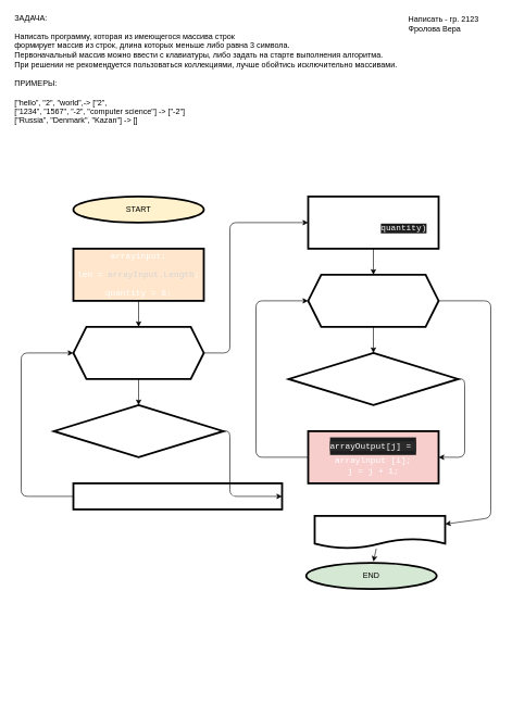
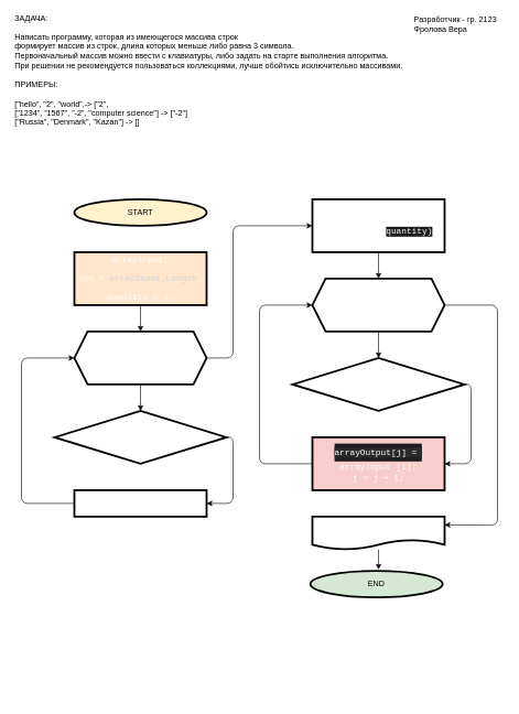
  <mxCell id="0" />
  <mxCell id="1" parent="0" />
  <mxCell id="2" value="START" style="ellipse;whiteSpace=wrap;html=1;strokeWidth=3;fillColor=#fff2cc;" parent="1" vertex="1"><mxGeometry x="112" y="301" width="200" height="40" as="geometry" /></mxCell>
  <mxCell id="3" value="" style="edgeStyle=none;html=1;fontSize=13;fontColor=#FFFFFF;" parent="1" source="4" target="10" edge="1"><mxGeometry relative="1" as="geometry" /></mxCell>
  <mxCell id="4" value="&lt;div style=&quot;font-family: &amp;#34;consolas&amp;#34; , &amp;#34;courier new&amp;#34; , monospace ; line-height: 27px ; font-size: 13px&quot;&gt;&lt;font style=&quot;font-size: 13px&quot; color=&quot;#ffffff&quot;&gt;arrayinput;&lt;/font&gt;&lt;/div&gt;&lt;div style=&quot;line-height: 27px ; font-size: 13px&quot;&gt;&lt;font color=&quot;#ffffff&quot; style=&quot;font-size: 13px&quot;&gt;&lt;font face=&quot;consolas, courier new, monospace&quot; style=&quot;font-size: 13px&quot;&gt;len =&amp;nbsp;&lt;/font&gt;&lt;/font&gt;&lt;span style=&quot;color: rgb(212 , 212 , 212) ; font-family: &amp;#34;consolas&amp;#34; , &amp;#34;courier new&amp;#34; , monospace&quot;&gt;arrayInput.Length&lt;/span&gt;&lt;span style=&quot;font-family: &amp;#34;consolas&amp;#34; , &amp;#34;courier new&amp;#34; , monospace ; color: rgb(255 , 255 , 255)&quot;&gt;;&lt;/span&gt;&lt;br&gt;&lt;/div&gt;&lt;div style=&quot;line-height: 27px ; font-size: 13px&quot;&gt;&lt;font style=&quot;font-size: 13px&quot;&gt;&lt;span style=&quot;font-family: &amp;#34;consolas&amp;#34; , &amp;#34;courier new&amp;#34; , monospace&quot;&gt;&lt;font color=&quot;#ffffff&quot; style=&quot;font-size: 13px&quot;&gt;quantity&amp;nbsp;&lt;/font&gt;&lt;/span&gt;&lt;span style=&quot;font-family: &amp;#34;consolas&amp;#34; , &amp;#34;courier new&amp;#34; , monospace ; color: rgb(255 , 255 , 255)&quot;&gt;= 0;&lt;/span&gt;&lt;/font&gt;&lt;/div&gt;" style="rounded=0;whiteSpace=wrap;html=1;strokeWidth=3;arcSize=15;fillColor=#ffe6cc;" parent="1" vertex="1"><mxGeometry x="112" y="381" width="200" height="80" as="geometry" /></mxCell>
  <mxCell id="5" value="" style="edgeStyle=none;html=1;fontSize=13;fontColor=#FFFFFF;entryX=1;entryY=0.5;entryDx=0;entryDy=0;" parent="1" source="7" target="11" edge="1"><mxGeometry relative="1" as="geometry"><mxPoint x="352" y="751" as="targetPoint" /><Array as="points"><mxPoint x="352" y="661" /><mxPoint x="352" y="761" /></Array></mxGeometry></mxCell>
  <mxCell id="6" value="" style="edgeStyle=none;html=1;fontSize=13;fontColor=#FFFFFF;entryX=0;entryY=0.5;entryDx=0;entryDy=0;exitX=0;exitY=0.5;exitDx=0;exitDy=0;" parent="1" source="11" target="10" edge="1"><mxGeometry relative="1" as="geometry"><mxPoint x="42" y="701" as="sourcePoint" /><mxPoint x="-88" y="661" as="targetPoint" /><Array as="points"><mxPoint x="32" y="761" /><mxPoint x="32" y="541" /></Array></mxGeometry></mxCell>
  <mxCell id="7" value="&lt;span style=&quot;font-family: &amp;#34;consolas&amp;#34; , &amp;#34;courier new&amp;#34; , monospace&quot;&gt;length(arraylnput [i]) &amp;lt; = 3&lt;/span&gt;" style="rhombus;whiteSpace=wrap;html=1;labelBackgroundColor=none;fontSize=13;fontColor=#FFFFFF;strokeWidth=3;" parent="1" vertex="1"><mxGeometry x="82" y="621" width="260" height="80" as="geometry" /></mxCell>
  <mxCell id="8" value="" style="edgeStyle=none;html=1;fontSize=13;fontColor=#FFFFFF;" parent="1" source="10" edge="1"><mxGeometry relative="1" as="geometry"><mxPoint x="212" y="621" as="targetPoint" /></mxGeometry></mxCell>
  <mxCell id="9" value="" style="edgeStyle=none;html=1;fontSize=13;fontColor=#FFFFFF;exitX=1;exitY=0.5;exitDx=0;exitDy=0;entryX=0;entryY=0.5;entryDx=0;entryDy=0;" parent="1" source="10" target="14" edge="1"><mxGeometry relative="1" as="geometry"><mxPoint x="462" y="341" as="targetPoint" /><Array as="points"><mxPoint x="352" y="541" /><mxPoint x="352" y="341" /></Array></mxGeometry></mxCell>
  <mxCell id="10" value="&lt;font face=&quot;consolas, courier new, monospace&quot;&gt;i = 0, l&lt;/font&gt;&lt;span style=&quot;font-family: &amp;#34;consolas&amp;#34; , &amp;#34;courier new&amp;#34; , monospace&quot;&gt;en, 1&lt;/span&gt;" style="shape=hexagon;perimeter=hexagonPerimeter2;whiteSpace=wrap;html=1;fixedSize=1;labelBackgroundColor=none;fontSize=13;fontColor=#FFFFFF;strokeWidth=3;" parent="1" vertex="1"><mxGeometry x="112" y="501" width="200" height="80" as="geometry" /></mxCell>
- <mxCell id="11" value="&lt;div style=&quot;text-align: left ; font-family: &amp;#34;consolas&amp;#34; , &amp;#34;courier new&amp;#34; , monospace ; line-height: 27px&quot;&gt;&lt;font style=&quot;font-size: 13px&quot;&gt;quantity = quantity + 1&lt;/font&gt;&lt;/div&gt;" style="rounded=0;whiteSpace=wrap;html=1;labelBackgroundColor=none;fontSize=13;fontColor=#FFFFFF;strokeWidth=3;fillColor=none;" parent="1" vertex="1"><mxGeometry x="112" y="741" width="320" height="40" as="geometry" /></mxCell>
+ <mxCell id="11" value="&lt;div style=&quot;text-align: left ; font-family: &amp;#34;consolas&amp;#34; , &amp;#34;courier new&amp;#34; , monospace ; line-height: 27px&quot;&gt;&lt;font style=&quot;font-size: 13px&quot;&gt;quantity = quantity + 1&lt;/font&gt;&lt;/div&gt;" style="rounded=0;whiteSpace=wrap;html=1;labelBackgroundColor=none;fontSize=13;fontColor=#FFFFFF;strokeWidth=3;fillColor=none;" parent="1" vertex="1"><mxGeometry x="112" y="741" width="200" height="40" as="geometry" /></mxCell>
  <mxCell id="12" value="yes" style="text;html=1;align=center;verticalAlign=middle;resizable=0;points=[];autosize=1;strokeColor=none;fillColor=none;fontSize=13;fontColor=#FFFFFF;" parent="1" vertex="1"><mxGeometry x="337" y="631" width="30" height="20" as="geometry" /></mxCell>
  <mxCell id="13" value="" style="edgeStyle=none;html=1;fontSize=13;fontColor=#FFFFFF;" parent="1" source="14" target="20" edge="1"><mxGeometry relative="1" as="geometry" /></mxCell>
  <mxCell id="14" value="&lt;span style=&quot;font-family: &amp;#34;consolas&amp;#34; , &amp;#34;courier new&amp;#34; , monospace&quot;&gt;arrayOutput = &lt;br&gt;new string array &lt;br&gt;of (length =&amp;nbsp;&lt;/span&gt;&lt;span style=&quot;font-family: &amp;#34;consolas&amp;#34; , &amp;#34;courier new&amp;#34; , monospace ; background-color: rgb(30 , 30 , 30)&quot;&gt;quantity)&lt;/span&gt;&lt;span style=&quot;font-family: &amp;#34;consolas&amp;#34; , &amp;#34;courier new&amp;#34; , monospace&quot;&gt;;&lt;br&gt;j = 0;&lt;br&gt;&lt;/span&gt;" style="rounded=0;whiteSpace=wrap;html=1;labelBackgroundColor=none;fontSize=13;fontColor=#FFFFFF;strokeWidth=3;" parent="1" vertex="1"><mxGeometry x="472" y="301" width="200" height="80" as="geometry" /></mxCell>
  <mxCell id="15" value="" style="edgeStyle=none;html=1;fontSize=13;fontColor=#FFFFFF;entryX=1;entryY=0.5;entryDx=0;entryDy=0;" parent="1" source="17" target="21" edge="1"><mxGeometry relative="1" as="geometry"><mxPoint x="712" y="671" as="targetPoint" /><Array as="points"><mxPoint x="712" y="581" /><mxPoint x="712" y="701" /></Array></mxGeometry></mxCell>
  <mxCell id="16" value="" style="edgeStyle=none;html=1;fontSize=13;fontColor=#FFFFFF;entryX=0;entryY=0.5;entryDx=0;entryDy=0;exitX=0;exitY=0.5;exitDx=0;exitDy=0;" parent="1" source="21" target="20" edge="1"><mxGeometry relative="1" as="geometry"><mxPoint x="402" y="621" as="sourcePoint" /><mxPoint x="272" y="581" as="targetPoint" /><Array as="points"><mxPoint x="392" y="701" /><mxPoint x="392" y="461" /></Array></mxGeometry></mxCell>
  <mxCell id="17" value="&lt;span style=&quot;font-family: &amp;#34;consolas&amp;#34; , &amp;#34;courier new&amp;#34; , monospace&quot;&gt;length(arraylnput[i]) &amp;lt; = 3&lt;/span&gt;" style="rhombus;whiteSpace=wrap;html=1;labelBackgroundColor=none;fontSize=13;fontColor=#FFFFFF;strokeWidth=3;" parent="1" vertex="1"><mxGeometry x="442" y="541" width="260" height="80" as="geometry" /></mxCell>
  <mxCell id="18" value="" style="edgeStyle=none;html=1;fontSize=13;fontColor=#FFFFFF;" parent="1" source="20" edge="1"><mxGeometry relative="1" as="geometry"><mxPoint x="572" y="541" as="targetPoint" /></mxGeometry></mxCell>
  <mxCell id="19" value="" style="edgeStyle=none;html=1;fontSize=13;fontColor=#FFFFFF;entryX=1;entryY=0.25;entryDx=0;entryDy=0;exitX=1;exitY=0.5;exitDx=0;exitDy=0;" parent="1" source="20" target="24" edge="1"><mxGeometry relative="1" as="geometry"><mxPoint x="672" y="781" as="targetPoint" /><Array as="points"><mxPoint x="752" y="461" /><mxPoint x="752" y="794" /></Array></mxGeometry></mxCell>
  <mxCell id="20" value="&lt;font face=&quot;consolas, courier new, monospace&quot;&gt;i = 0, l&lt;/font&gt;&lt;span style=&quot;font-family: &amp;#34;consolas&amp;#34; , &amp;#34;courier new&amp;#34; , monospace&quot;&gt;en, 1&lt;/span&gt;" style="shape=hexagon;perimeter=hexagonPerimeter2;whiteSpace=wrap;html=1;fixedSize=1;labelBackgroundColor=none;fontSize=13;fontColor=#FFFFFF;strokeWidth=3;" parent="1" vertex="1"><mxGeometry x="472" y="421" width="200" height="80" as="geometry" /></mxCell>
  <mxCell id="21" value="&lt;div style=&quot;background-color: rgb(30 , 30 , 30) ; font-family: &amp;#34;consolas&amp;#34; , &amp;#34;courier new&amp;#34; , monospace ; line-height: 27px&quot;&gt;&lt;span style=&quot;background-color: rgb(42 , 42 , 42)&quot;&gt;arrayOutput[j] =&amp;nbsp;&lt;/span&gt;&lt;br&gt;&lt;/div&gt;&lt;span style=&quot;font-family: &amp;#34;consolas&amp;#34; , &amp;#34;courier new&amp;#34; , monospace&quot;&gt;arraylnput [i];&lt;br&gt;j = j + 1;&lt;br&gt;&lt;/span&gt;" style="rounded=0;whiteSpace=wrap;html=1;labelBackgroundColor=none;fontSize=13;fontColor=#FFFFFF;strokeWidth=3;fillColor=#f8cecc;" parent="1" vertex="1"><mxGeometry x="472" y="661" width="200" height="80" as="geometry" /></mxCell>
  <mxCell id="22" value="yes" style="text;html=1;align=center;verticalAlign=middle;resizable=0;points=[];autosize=1;strokeColor=none;fillColor=none;fontSize=13;fontColor=#FFFFFF;" parent="1" vertex="1"><mxGeometry x="697" y="551" width="30" height="20" as="geometry" /></mxCell>
  <mxCell id="23" value="" style="edgeStyle=none;html=1;fontSize=13;fontColor=#FFFFFF;" parent="1" source="24" edge="1"><mxGeometry relative="1" as="geometry"><mxPoint x="572" y="861" as="targetPoint" /></mxGeometry></mxCell>
- <mxCell id="24" value="&lt;span style=&quot;font-family: &amp;#34;consolas&amp;#34; , &amp;#34;courier new&amp;#34; , monospace&quot;&gt;arraylnput;&amp;nbsp;&lt;/span&gt;&lt;span style=&quot;font-family: &amp;#34;consolas&amp;#34; , &amp;#34;courier new&amp;#34; , monospace&quot;&gt;arrayOutput;&lt;/span&gt;" style="shape=document;whiteSpace=wrap;html=1;boundedLbl=1;labelBackgroundColor=none;fontSize=13;fontColor=#FFFFFF;strokeWidth=3;" parent="1" vertex="1"><mxGeometry x="482" y="791" width="200" height="50" as="geometry" /></mxCell>
+ <mxCell id="24" value="&lt;span style=&quot;font-family: &amp;#34;consolas&amp;#34; , &amp;#34;courier new&amp;#34; , monospace&quot;&gt;arraylnput;&amp;nbsp;&lt;/span&gt;&lt;span style=&quot;font-family: &amp;#34;consolas&amp;#34; , &amp;#34;courier new&amp;#34; , monospace&quot;&gt;arrayOutput;&lt;/span&gt;" style="shape=document;whiteSpace=wrap;html=1;boundedLbl=1;labelBackgroundColor=none;fontSize=13;fontColor=#FFFFFF;strokeWidth=3;" parent="1" vertex="1"><mxGeometry x="472" y="781" width="200" height="50" as="geometry" /></mxCell>
  <mxCell id="25" value="END" style="ellipse;whiteSpace=wrap;html=1;strokeWidth=3;fillColor=#d5e8d4;" parent="1" vertex="1"><mxGeometry x="469" y="863" width="200" height="40" as="geometry" /></mxCell>
  <mxCell id="26" value="&lt;div&gt;ЗАДАЧА:&lt;/div&gt;&lt;div&gt;&amp;nbsp;&lt;/div&gt;&lt;div&gt;Написать программу, которая из имеющегося массива строк&amp;nbsp;&lt;/div&gt;&lt;div&gt;формирует массив из строк, длина которых меньше либо равна 3 символа.&amp;nbsp;&lt;/div&gt;&lt;div&gt;Первоначальный массив можно ввести с клавиатуры, либо задать на старте выполнения алгоритма.&amp;nbsp;&lt;/div&gt;&lt;div&gt;При решении не рекомендуется пользоваться коллекциями, лучше обойтись исключительно массивами.&lt;/div&gt;&lt;div&gt;&lt;br&gt;&lt;/div&gt;&lt;div&gt;ПРИМЕРЫ:&lt;/div&gt;&lt;div&gt;&lt;span&gt;&lt;br&gt;&lt;/span&gt;&lt;/div&gt;&lt;div&gt;&lt;span&gt;[&quot;hello”, &quot;2&quot;, &quot;world”,-&amp;gt; [&quot;2”,&lt;/span&gt;&lt;/div&gt;&lt;div&gt;[&quot;1234”, ”1567&quot;, ”-2”, &quot;computer science&quot;] -&amp;gt; [&quot;-2&quot;]&lt;/div&gt;&lt;div&gt;[&quot;Russia”, &quot;Denmark&quot;, &quot;Kazan&quot;] -&amp;gt; []&lt;/div&gt;" style="text;html=1;align=left;verticalAlign=middle;resizable=0;points=[];autosize=1;strokeColor=none;fillColor=none;" parent="1" vertex="1"><mxGeometry x="20" y="20" width="585" height="172" as="geometry" /></mxCell>
- <mxCell id="27" value="Написать - гр. 2123&amp;nbsp;&lt;br&gt;Фролова Вера&amp;nbsp;" style="text;html=1;align=left;verticalAlign=middle;resizable=0;points=[];autosize=1;strokeColor=none;fillColor=none;" vertex="1" parent="1"><mxGeometry x="624" y="20" width="136" height="32" as="geometry" /></mxCell>
+ <mxCell id="27" value="Разработчик - гр. 2123&amp;nbsp;&lt;br&gt;Фролова Вера&amp;nbsp;" style="text;html=1;align=left;verticalAlign=middle;resizable=0;points=[];autosize=1;strokeColor=none;fillColor=none;" vertex="1" parent="1"><mxGeometry x="624" y="20" width="136" height="32" as="geometry" /></mxCell>
  <mxCell id="28" value="&lt;div style=&quot;font-family: &amp;#34;consolas&amp;#34; , &amp;#34;courier new&amp;#34; , monospace ; line-height: 27px&quot;&gt;&lt;div&gt;ДЕКОМПОЗИЦИЯ ЗАДАЧИ:&lt;/div&gt;&lt;div&gt;&lt;br&gt;&lt;/div&gt;&lt;div&gt;- создать массив строк&amp;nbsp;&lt;span&gt;arrayinput&lt;/span&gt;&lt;span&gt;,&lt;/span&gt;&lt;/div&gt;&lt;div&gt;- подсчитать quantity - число элементов у которых длина меньше либо равна 3,&lt;/div&gt;&lt;div&gt;- задать массив&amp;nbsp;&lt;span style=&quot;font-size: 13px ; text-align: center&quot;&gt;arrayOutput&lt;/span&gt;&lt;span&gt;, количество элементов которого равно quantity,&lt;/span&gt;&lt;/div&gt;&lt;div&gt;- заполнить массив&amp;nbsp;&lt;span style=&quot;font-size: 13px ; text-align: center&quot;&gt;arrayOutput&amp;nbsp;&lt;/span&gt;&lt;span&gt;строками из первого массива, длина&amp;nbsp;&lt;/span&gt;&lt;span&gt;которых меньше либо равна 3.&lt;/span&gt;&lt;/div&gt;&lt;/div&gt;" style="text;html=1;align=left;verticalAlign=middle;resizable=0;points=[];autosize=1;strokeColor=none;fillColor=none;fontSize=13;fontColor=#FFFFFF;" vertex="1" parent="1"><mxGeometry x="48" y="892" width="687" height="166" as="geometry" /></mxCell>
